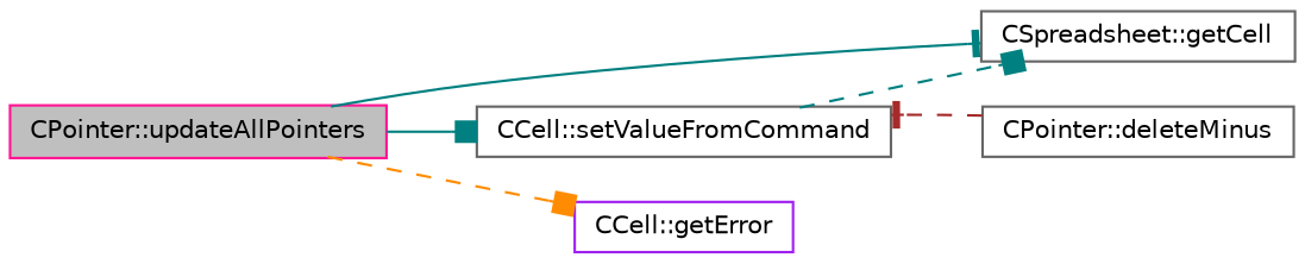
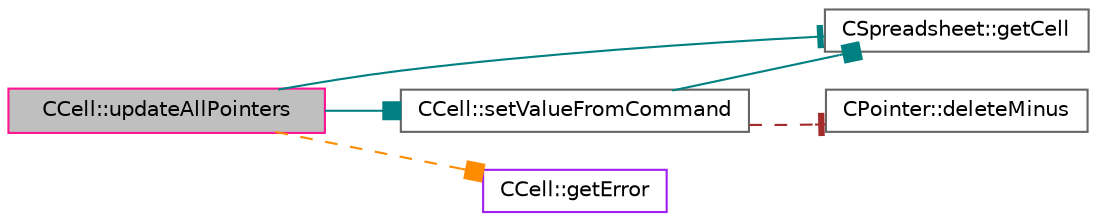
  digraph {
    rankdir=LR
    node [color=gray40 fillcolor=white fontname=Helvetica fontsize=10 shape=record style=filled]
    edge [arrowhead=box color=teal fontname=Helvetica fontsize=10 labelfontname=Helvetica labelfontsize=10 style=solid]
-   n1 [color=deeppink fillcolor=grey75 fontcolor=black height=0.2 label="CPointer::updateAllPointers" width=0.4]
+   n1 [color=deeppink fillcolor=grey75 fontcolor=black height=0.2 label="CCell::updateAllPointers" width=0.4]
    n2 [height=0.2 label="CSpreadsheet::getCell" width=0.4]
    n3 [height=0.2 label="CCell::setValueFromCommand" width=0.4]
    n4 [color=purple height=0.2 label="CCell::getError" width=0.4]
    n5 [height=0.2 label="CPointer::deleteMinus" width=0.4]
    n1 -> n2 [arrowhead=tee]
    n1 -> n3
    n1 -> n4 [color=darkorange style=dashed]
-   n3 -> n2 [style=dashed]
-   n5 -> n3 [arrowhead=tee color=brown style=dashed]
+   n3 -> n2
+   n3 -> n5 [arrowhead=tee color=brown style=dashed]
  }
